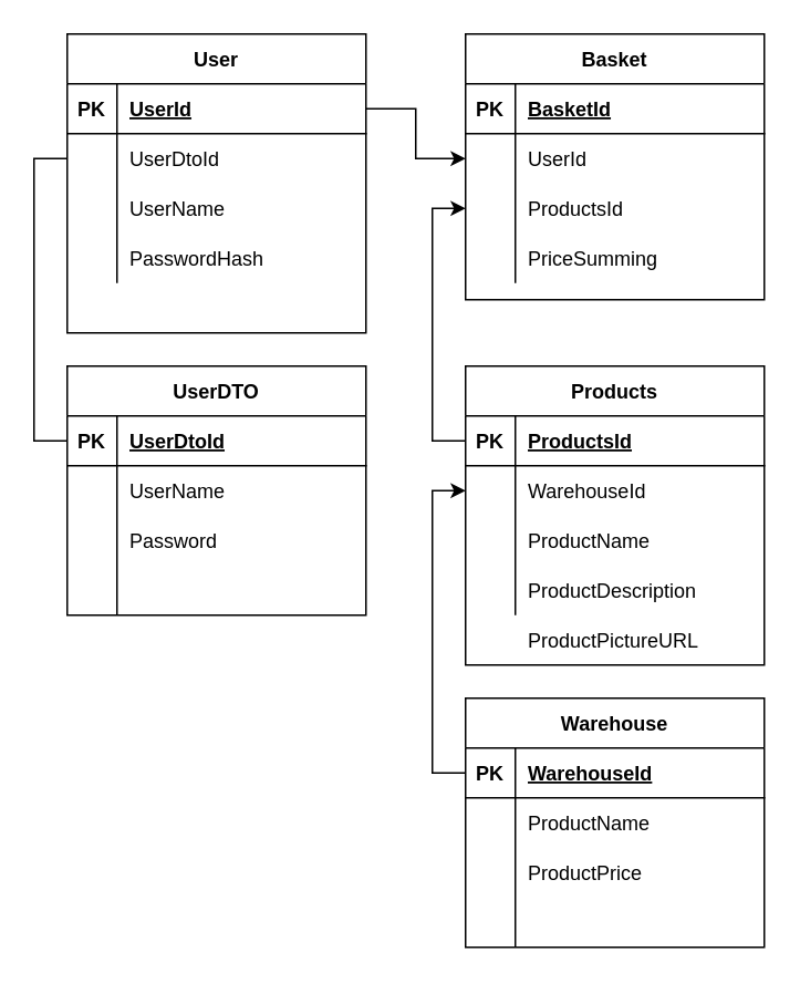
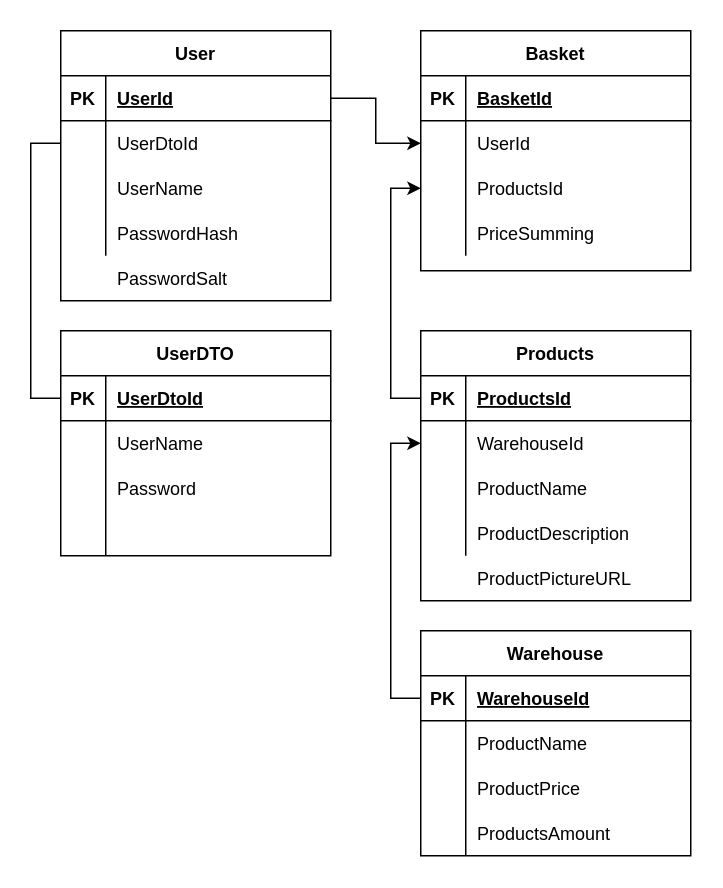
  <mxCell id="0" />
  <mxCell id="1" parent="0" />
  <mxCell id="2" value="User" style="shape=table;startSize=30;container=1;collapsible=1;childLayout=tableLayout;fixedRows=1;rowLines=0;fontStyle=1;align=center;resizeLast=1;" vertex="1" parent="1"><mxGeometry x="40" y="20" width="180" height="180" as="geometry" /></mxCell>
  <mxCell id="3" value="" style="shape=tableRow;horizontal=0;startSize=0;swimlaneHead=0;swimlaneBody=0;fillColor=none;collapsible=0;dropTarget=0;points=[[0,0.5],[1,0.5]];portConstraint=eastwest;top=0;left=0;right=0;bottom=1;" vertex="1" parent="2"><mxGeometry y="30" width="180" height="30" as="geometry" /></mxCell>
  <mxCell id="4" value="PK" style="shape=partialRectangle;connectable=0;fillColor=none;top=0;left=0;bottom=0;right=0;fontStyle=1;overflow=hidden;" vertex="1" parent="3"><mxGeometry width="30" height="30" as="geometry"><mxRectangle width="30" height="30" as="alternateBounds" /></mxGeometry></mxCell>
  <mxCell id="5" value="UserId" style="shape=partialRectangle;connectable=0;fillColor=none;top=0;left=0;bottom=0;right=0;align=left;spacingLeft=6;fontStyle=5;overflow=hidden;" vertex="1" parent="3"><mxGeometry x="30" width="150" height="30" as="geometry"><mxRectangle width="150" height="30" as="alternateBounds" /></mxGeometry></mxCell>
  <mxCell id="6" value="" style="shape=tableRow;horizontal=0;startSize=0;swimlaneHead=0;swimlaneBody=0;fillColor=none;collapsible=0;dropTarget=0;points=[[0,0.5],[1,0.5]];portConstraint=eastwest;top=0;left=0;right=0;bottom=0;" vertex="1" parent="2"><mxGeometry y="60" width="180" height="30" as="geometry" /></mxCell>
  <mxCell id="7" value="" style="shape=partialRectangle;connectable=0;fillColor=none;top=0;left=0;bottom=0;right=0;editable=1;overflow=hidden;" vertex="1" parent="6"><mxGeometry width="30" height="30" as="geometry"><mxRectangle width="30" height="30" as="alternateBounds" /></mxGeometry></mxCell>
  <mxCell id="8" value="UserDtoId" style="shape=partialRectangle;connectable=0;fillColor=none;top=0;left=0;bottom=0;right=0;align=left;spacingLeft=6;overflow=hidden;" vertex="1" parent="6"><mxGeometry x="30" width="150" height="30" as="geometry"><mxRectangle width="150" height="30" as="alternateBounds" /></mxGeometry></mxCell>
  <mxCell id="9" value="" style="shape=tableRow;horizontal=0;startSize=0;swimlaneHead=0;swimlaneBody=0;fillColor=none;collapsible=0;dropTarget=0;points=[[0,0.5],[1,0.5]];portConstraint=eastwest;top=0;left=0;right=0;bottom=0;" vertex="1" parent="2"><mxGeometry y="90" width="180" height="30" as="geometry" /></mxCell>
  <mxCell id="10" value="" style="shape=partialRectangle;connectable=0;fillColor=none;top=0;left=0;bottom=0;right=0;editable=1;overflow=hidden;" vertex="1" parent="9"><mxGeometry width="30" height="30" as="geometry"><mxRectangle width="30" height="30" as="alternateBounds" /></mxGeometry></mxCell>
  <mxCell id="11" value="UserName" style="shape=partialRectangle;connectable=0;fillColor=none;top=0;left=0;bottom=0;right=0;align=left;spacingLeft=6;overflow=hidden;" vertex="1" parent="9"><mxGeometry x="30" width="150" height="30" as="geometry"><mxRectangle width="150" height="30" as="alternateBounds" /></mxGeometry></mxCell>
  <mxCell id="12" value="" style="shape=tableRow;horizontal=0;startSize=0;swimlaneHead=0;swimlaneBody=0;fillColor=none;collapsible=0;dropTarget=0;points=[[0,0.5],[1,0.5]];portConstraint=eastwest;top=0;left=0;right=0;bottom=0;" vertex="1" parent="2"><mxGeometry y="120" width="180" height="30" as="geometry" /></mxCell>
  <mxCell id="13" value="" style="shape=partialRectangle;connectable=0;fillColor=none;top=0;left=0;bottom=0;right=0;editable=1;overflow=hidden;" vertex="1" parent="12"><mxGeometry width="30" height="30" as="geometry"><mxRectangle width="30" height="30" as="alternateBounds" /></mxGeometry></mxCell>
  <mxCell id="14" value="PasswordHash" style="shape=partialRectangle;connectable=0;fillColor=none;top=0;left=0;bottom=0;right=0;align=left;spacingLeft=6;overflow=hidden;" vertex="1" parent="12"><mxGeometry x="30" width="150" height="30" as="geometry"><mxRectangle width="150" height="30" as="alternateBounds" /></mxGeometry></mxCell>
  <mxCell id="15" value="Basket" style="shape=table;startSize=30;container=1;collapsible=1;childLayout=tableLayout;fixedRows=1;rowLines=0;fontStyle=1;align=center;resizeLast=1;" vertex="1" parent="1"><mxGeometry x="280" y="20" width="180" height="160" as="geometry" /></mxCell>
  <mxCell id="16" value="" style="shape=tableRow;horizontal=0;startSize=0;swimlaneHead=0;swimlaneBody=0;fillColor=none;collapsible=0;dropTarget=0;points=[[0,0.5],[1,0.5]];portConstraint=eastwest;top=0;left=0;right=0;bottom=1;" vertex="1" parent="15"><mxGeometry y="30" width="180" height="30" as="geometry" /></mxCell>
  <mxCell id="17" value="PK" style="shape=partialRectangle;connectable=0;fillColor=none;top=0;left=0;bottom=0;right=0;fontStyle=1;overflow=hidden;" vertex="1" parent="16"><mxGeometry width="30" height="30" as="geometry"><mxRectangle width="30" height="30" as="alternateBounds" /></mxGeometry></mxCell>
  <mxCell id="18" value="BasketId" style="shape=partialRectangle;connectable=0;fillColor=none;top=0;left=0;bottom=0;right=0;align=left;spacingLeft=6;fontStyle=5;overflow=hidden;" vertex="1" parent="16"><mxGeometry x="30" width="150" height="30" as="geometry"><mxRectangle width="150" height="30" as="alternateBounds" /></mxGeometry></mxCell>
  <mxCell id="19" value="" style="shape=tableRow;horizontal=0;startSize=0;swimlaneHead=0;swimlaneBody=0;fillColor=none;collapsible=0;dropTarget=0;points=[[0,0.5],[1,0.5]];portConstraint=eastwest;top=0;left=0;right=0;bottom=0;" vertex="1" parent="15"><mxGeometry y="60" width="180" height="30" as="geometry" /></mxCell>
  <mxCell id="20" value="" style="shape=partialRectangle;connectable=0;fillColor=none;top=0;left=0;bottom=0;right=0;editable=1;overflow=hidden;" vertex="1" parent="19"><mxGeometry width="30" height="30" as="geometry"><mxRectangle width="30" height="30" as="alternateBounds" /></mxGeometry></mxCell>
  <mxCell id="21" value="UserId" style="shape=partialRectangle;connectable=0;fillColor=none;top=0;left=0;bottom=0;right=0;align=left;spacingLeft=6;overflow=hidden;" vertex="1" parent="19"><mxGeometry x="30" width="150" height="30" as="geometry"><mxRectangle width="150" height="30" as="alternateBounds" /></mxGeometry></mxCell>
  <mxCell id="22" value="" style="shape=tableRow;horizontal=0;startSize=0;swimlaneHead=0;swimlaneBody=0;fillColor=none;collapsible=0;dropTarget=0;points=[[0,0.5],[1,0.5]];portConstraint=eastwest;top=0;left=0;right=0;bottom=0;" vertex="1" parent="15"><mxGeometry y="90" width="180" height="30" as="geometry" /></mxCell>
  <mxCell id="23" value="" style="shape=partialRectangle;connectable=0;fillColor=none;top=0;left=0;bottom=0;right=0;editable=1;overflow=hidden;" vertex="1" parent="22"><mxGeometry width="30" height="30" as="geometry"><mxRectangle width="30" height="30" as="alternateBounds" /></mxGeometry></mxCell>
  <mxCell id="24" value="ProductsId" style="shape=partialRectangle;connectable=0;fillColor=none;top=0;left=0;bottom=0;right=0;align=left;spacingLeft=6;overflow=hidden;" vertex="1" parent="22"><mxGeometry x="30" width="150" height="30" as="geometry"><mxRectangle width="150" height="30" as="alternateBounds" /></mxGeometry></mxCell>
  <mxCell id="25" value="" style="shape=tableRow;horizontal=0;startSize=0;swimlaneHead=0;swimlaneBody=0;fillColor=none;collapsible=0;dropTarget=0;points=[[0,0.5],[1,0.5]];portConstraint=eastwest;top=0;left=0;right=0;bottom=0;" vertex="1" parent="15"><mxGeometry y="120" width="180" height="30" as="geometry" /></mxCell>
  <mxCell id="26" value="" style="shape=partialRectangle;connectable=0;fillColor=none;top=0;left=0;bottom=0;right=0;editable=1;overflow=hidden;" vertex="1" parent="25"><mxGeometry width="30" height="30" as="geometry"><mxRectangle width="30" height="30" as="alternateBounds" /></mxGeometry></mxCell>
  <mxCell id="27" value="PriceSumming" style="shape=partialRectangle;connectable=0;fillColor=none;top=0;left=0;bottom=0;right=0;align=left;spacingLeft=6;overflow=hidden;" vertex="1" parent="25"><mxGeometry x="30" width="150" height="30" as="geometry"><mxRectangle width="150" height="30" as="alternateBounds" /></mxGeometry></mxCell>
  <mxCell id="28" value="Products" style="shape=table;startSize=30;container=1;collapsible=1;childLayout=tableLayout;fixedRows=1;rowLines=0;fontStyle=1;align=center;resizeLast=1;" vertex="1" parent="1"><mxGeometry x="280" y="220" width="180" height="180" as="geometry" /></mxCell>
  <mxCell id="29" value="" style="shape=tableRow;horizontal=0;startSize=0;swimlaneHead=0;swimlaneBody=0;fillColor=none;collapsible=0;dropTarget=0;points=[[0,0.5],[1,0.5]];portConstraint=eastwest;top=0;left=0;right=0;bottom=1;" vertex="1" parent="28"><mxGeometry y="30" width="180" height="30" as="geometry" /></mxCell>
  <mxCell id="30" value="PK" style="shape=partialRectangle;connectable=0;fillColor=none;top=0;left=0;bottom=0;right=0;fontStyle=1;overflow=hidden;" vertex="1" parent="29"><mxGeometry width="30" height="30" as="geometry"><mxRectangle width="30" height="30" as="alternateBounds" /></mxGeometry></mxCell>
  <mxCell id="31" value="ProductsId" style="shape=partialRectangle;connectable=0;fillColor=none;top=0;left=0;bottom=0;right=0;align=left;spacingLeft=6;fontStyle=5;overflow=hidden;" vertex="1" parent="29"><mxGeometry x="30" width="150" height="30" as="geometry"><mxRectangle width="150" height="30" as="alternateBounds" /></mxGeometry></mxCell>
  <mxCell id="32" value="" style="shape=tableRow;horizontal=0;startSize=0;swimlaneHead=0;swimlaneBody=0;fillColor=none;collapsible=0;dropTarget=0;points=[[0,0.5],[1,0.5]];portConstraint=eastwest;top=0;left=0;right=0;bottom=0;" vertex="1" parent="28"><mxGeometry y="60" width="180" height="30" as="geometry" /></mxCell>
  <mxCell id="33" value="" style="shape=partialRectangle;connectable=0;fillColor=none;top=0;left=0;bottom=0;right=0;editable=1;overflow=hidden;" vertex="1" parent="32"><mxGeometry width="30" height="30" as="geometry"><mxRectangle width="30" height="30" as="alternateBounds" /></mxGeometry></mxCell>
  <mxCell id="34" value="WarehouseId" style="shape=partialRectangle;connectable=0;fillColor=none;top=0;left=0;bottom=0;right=0;align=left;spacingLeft=6;overflow=hidden;" vertex="1" parent="32"><mxGeometry x="30" width="150" height="30" as="geometry"><mxRectangle width="150" height="30" as="alternateBounds" /></mxGeometry></mxCell>
  <mxCell id="35" value="" style="shape=tableRow;horizontal=0;startSize=0;swimlaneHead=0;swimlaneBody=0;fillColor=none;collapsible=0;dropTarget=0;points=[[0,0.5],[1,0.5]];portConstraint=eastwest;top=0;left=0;right=0;bottom=0;" vertex="1" parent="28"><mxGeometry y="90" width="180" height="30" as="geometry" /></mxCell>
  <mxCell id="36" value="" style="shape=partialRectangle;connectable=0;fillColor=none;top=0;left=0;bottom=0;right=0;editable=1;overflow=hidden;" vertex="1" parent="35"><mxGeometry width="30" height="30" as="geometry"><mxRectangle width="30" height="30" as="alternateBounds" /></mxGeometry></mxCell>
  <mxCell id="37" value="ProductName" style="shape=partialRectangle;connectable=0;fillColor=none;top=0;left=0;bottom=0;right=0;align=left;spacingLeft=6;overflow=hidden;" vertex="1" parent="35"><mxGeometry x="30" width="150" height="30" as="geometry"><mxRectangle width="150" height="30" as="alternateBounds" /></mxGeometry></mxCell>
  <mxCell id="38" value="" style="shape=tableRow;horizontal=0;startSize=0;swimlaneHead=0;swimlaneBody=0;fillColor=none;collapsible=0;dropTarget=0;points=[[0,0.5],[1,0.5]];portConstraint=eastwest;top=0;left=0;right=0;bottom=0;" vertex="1" parent="28"><mxGeometry y="120" width="180" height="30" as="geometry" /></mxCell>
  <mxCell id="39" value="" style="shape=partialRectangle;connectable=0;fillColor=none;top=0;left=0;bottom=0;right=0;editable=1;overflow=hidden;" vertex="1" parent="38"><mxGeometry width="30" height="30" as="geometry"><mxRectangle width="30" height="30" as="alternateBounds" /></mxGeometry></mxCell>
  <mxCell id="40" value="ProductDescription" style="shape=partialRectangle;connectable=0;fillColor=none;top=0;left=0;bottom=0;right=0;align=left;spacingLeft=6;overflow=hidden;" vertex="1" parent="38"><mxGeometry x="30" width="150" height="30" as="geometry"><mxRectangle width="150" height="30" as="alternateBounds" /></mxGeometry></mxCell>
  <mxCell id="41" value="Warehouse" style="shape=table;startSize=30;container=1;collapsible=1;childLayout=tableLayout;fixedRows=1;rowLines=0;fontStyle=1;align=center;resizeLast=1;" vertex="1" parent="1"><mxGeometry x="280" y="420" width="180" height="150" as="geometry" /></mxCell>
  <mxCell id="42" value="" style="shape=tableRow;horizontal=0;startSize=0;swimlaneHead=0;swimlaneBody=0;fillColor=none;collapsible=0;dropTarget=0;points=[[0,0.5],[1,0.5]];portConstraint=eastwest;top=0;left=0;right=0;bottom=1;" vertex="1" parent="41"><mxGeometry y="30" width="180" height="30" as="geometry" /></mxCell>
  <mxCell id="43" value="PK" style="shape=partialRectangle;connectable=0;fillColor=none;top=0;left=0;bottom=0;right=0;fontStyle=1;overflow=hidden;" vertex="1" parent="42"><mxGeometry width="30" height="30" as="geometry"><mxRectangle width="30" height="30" as="alternateBounds" /></mxGeometry></mxCell>
  <mxCell id="44" value="WarehouseId" style="shape=partialRectangle;connectable=0;fillColor=none;top=0;left=0;bottom=0;right=0;align=left;spacingLeft=6;fontStyle=5;overflow=hidden;" vertex="1" parent="42"><mxGeometry x="30" width="150" height="30" as="geometry"><mxRectangle width="150" height="30" as="alternateBounds" /></mxGeometry></mxCell>
  <mxCell id="45" value="" style="shape=tableRow;horizontal=0;startSize=0;swimlaneHead=0;swimlaneBody=0;fillColor=none;collapsible=0;dropTarget=0;points=[[0,0.5],[1,0.5]];portConstraint=eastwest;top=0;left=0;right=0;bottom=0;" vertex="1" parent="41"><mxGeometry y="60" width="180" height="30" as="geometry" /></mxCell>
  <mxCell id="46" value="" style="shape=partialRectangle;connectable=0;fillColor=none;top=0;left=0;bottom=0;right=0;editable=1;overflow=hidden;" vertex="1" parent="45"><mxGeometry width="30" height="30" as="geometry"><mxRectangle width="30" height="30" as="alternateBounds" /></mxGeometry></mxCell>
  <mxCell id="47" value="ProductName" style="shape=partialRectangle;connectable=0;fillColor=none;top=0;left=0;bottom=0;right=0;align=left;spacingLeft=6;overflow=hidden;" vertex="1" parent="45"><mxGeometry x="30" width="150" height="30" as="geometry"><mxRectangle width="150" height="30" as="alternateBounds" /></mxGeometry></mxCell>
  <mxCell id="48" value="" style="shape=tableRow;horizontal=0;startSize=0;swimlaneHead=0;swimlaneBody=0;fillColor=none;collapsible=0;dropTarget=0;points=[[0,0.5],[1,0.5]];portConstraint=eastwest;top=0;left=0;right=0;bottom=0;" vertex="1" parent="41"><mxGeometry y="90" width="180" height="30" as="geometry" /></mxCell>
  <mxCell id="49" value="" style="shape=partialRectangle;connectable=0;fillColor=none;top=0;left=0;bottom=0;right=0;editable=1;overflow=hidden;" vertex="1" parent="48"><mxGeometry width="30" height="30" as="geometry"><mxRectangle width="30" height="30" as="alternateBounds" /></mxGeometry></mxCell>
  <mxCell id="50" value="ProductPrice" style="shape=partialRectangle;connectable=0;fillColor=none;top=0;left=0;bottom=0;right=0;align=left;spacingLeft=6;overflow=hidden;" vertex="1" parent="48"><mxGeometry x="30" width="150" height="30" as="geometry"><mxRectangle width="150" height="30" as="alternateBounds" /></mxGeometry></mxCell>
  <mxCell id="51" value="" style="shape=tableRow;horizontal=0;startSize=0;swimlaneHead=0;swimlaneBody=0;fillColor=none;collapsible=0;dropTarget=0;points=[[0,0.5],[1,0.5]];portConstraint=eastwest;top=0;left=0;right=0;bottom=0;" vertex="1" parent="41"><mxGeometry y="120" width="180" height="30" as="geometry" /></mxCell>
  <mxCell id="52" value="" style="shape=partialRectangle;connectable=0;fillColor=none;top=0;left=0;bottom=0;right=0;editable=1;overflow=hidden;" vertex="1" parent="51"><mxGeometry width="30" height="30" as="geometry"><mxRectangle width="30" height="30" as="alternateBounds" /></mxGeometry></mxCell>
  <mxCell id="53" value="" style="shape=partialRectangle;connectable=0;fillColor=none;top=0;left=0;bottom=0;right=0;align=left;spacingLeft=6;overflow=hidden;" vertex="1" parent="51"><mxGeometry x="30" width="150" height="30" as="geometry"><mxRectangle width="150" height="30" as="alternateBounds" /></mxGeometry></mxCell>
  <mxCell id="54" value="UserDTO" style="shape=table;startSize=30;container=1;collapsible=1;childLayout=tableLayout;fixedRows=1;rowLines=0;fontStyle=1;align=center;resizeLast=1;" vertex="1" parent="1"><mxGeometry x="40" y="220" width="180" height="150" as="geometry" /></mxCell>
  <mxCell id="55" value="" style="shape=tableRow;horizontal=0;startSize=0;swimlaneHead=0;swimlaneBody=0;fillColor=none;collapsible=0;dropTarget=0;points=[[0,0.5],[1,0.5]];portConstraint=eastwest;top=0;left=0;right=0;bottom=1;" vertex="1" parent="54"><mxGeometry y="30" width="180" height="30" as="geometry" /></mxCell>
  <mxCell id="56" value="PK" style="shape=partialRectangle;connectable=0;fillColor=none;top=0;left=0;bottom=0;right=0;fontStyle=1;overflow=hidden;" vertex="1" parent="55"><mxGeometry width="30" height="30" as="geometry"><mxRectangle width="30" height="30" as="alternateBounds" /></mxGeometry></mxCell>
  <mxCell id="57" value="UserDtoId" style="shape=partialRectangle;connectable=0;fillColor=none;top=0;left=0;bottom=0;right=0;align=left;spacingLeft=6;fontStyle=5;overflow=hidden;" vertex="1" parent="55"><mxGeometry x="30" width="150" height="30" as="geometry"><mxRectangle width="150" height="30" as="alternateBounds" /></mxGeometry></mxCell>
  <mxCell id="58" value="" style="shape=tableRow;horizontal=0;startSize=0;swimlaneHead=0;swimlaneBody=0;fillColor=none;collapsible=0;dropTarget=0;points=[[0,0.5],[1,0.5]];portConstraint=eastwest;top=0;left=0;right=0;bottom=0;" vertex="1" parent="54"><mxGeometry y="60" width="180" height="30" as="geometry" /></mxCell>
  <mxCell id="59" value="" style="shape=partialRectangle;connectable=0;fillColor=none;top=0;left=0;bottom=0;right=0;editable=1;overflow=hidden;" vertex="1" parent="58"><mxGeometry width="30" height="30" as="geometry"><mxRectangle width="30" height="30" as="alternateBounds" /></mxGeometry></mxCell>
  <mxCell id="60" value="UserName" style="shape=partialRectangle;connectable=0;fillColor=none;top=0;left=0;bottom=0;right=0;align=left;spacingLeft=6;overflow=hidden;" vertex="1" parent="58"><mxGeometry x="30" width="150" height="30" as="geometry"><mxRectangle width="150" height="30" as="alternateBounds" /></mxGeometry></mxCell>
  <mxCell id="61" value="" style="shape=tableRow;horizontal=0;startSize=0;swimlaneHead=0;swimlaneBody=0;fillColor=none;collapsible=0;dropTarget=0;points=[[0,0.5],[1,0.5]];portConstraint=eastwest;top=0;left=0;right=0;bottom=0;" vertex="1" parent="54"><mxGeometry y="90" width="180" height="30" as="geometry" /></mxCell>
  <mxCell id="62" value="" style="shape=partialRectangle;connectable=0;fillColor=none;top=0;left=0;bottom=0;right=0;editable=1;overflow=hidden;" vertex="1" parent="61"><mxGeometry width="30" height="30" as="geometry"><mxRectangle width="30" height="30" as="alternateBounds" /></mxGeometry></mxCell>
  <mxCell id="63" value="Password" style="shape=partialRectangle;connectable=0;fillColor=none;top=0;left=0;bottom=0;right=0;align=left;spacingLeft=6;overflow=hidden;" vertex="1" parent="61"><mxGeometry x="30" width="150" height="30" as="geometry"><mxRectangle width="150" height="30" as="alternateBounds" /></mxGeometry></mxCell>
  <mxCell id="64" value="" style="shape=tableRow;horizontal=0;startSize=0;swimlaneHead=0;swimlaneBody=0;fillColor=none;collapsible=0;dropTarget=0;points=[[0,0.5],[1,0.5]];portConstraint=eastwest;top=0;left=0;right=0;bottom=0;" vertex="1" parent="54"><mxGeometry y="120" width="180" height="30" as="geometry" /></mxCell>
  <mxCell id="65" value="" style="shape=partialRectangle;connectable=0;fillColor=none;top=0;left=0;bottom=0;right=0;editable=1;overflow=hidden;" vertex="1" parent="64"><mxGeometry width="30" height="30" as="geometry"><mxRectangle width="30" height="30" as="alternateBounds" /></mxGeometry></mxCell>
  <mxCell id="66" value="" style="shape=partialRectangle;connectable=0;fillColor=none;top=0;left=0;bottom=0;right=0;align=left;spacingLeft=6;overflow=hidden;" vertex="1" parent="64"><mxGeometry x="30" width="150" height="30" as="geometry"><mxRectangle width="150" height="30" as="alternateBounds" /></mxGeometry></mxCell>
  <mxCell id="67" style="edgeStyle=orthogonalEdgeStyle;rounded=0;orthogonalLoop=1;jettySize=auto;html=1;entryX=0;entryY=0.5;entryDx=0;entryDy=0;" edge="1" parent="1" source="3" target="19"><mxGeometry relative="1" as="geometry" /></mxCell>
  <mxCell id="68" style="edgeStyle=orthogonalEdgeStyle;rounded=0;orthogonalLoop=1;jettySize=auto;html=1;entryX=0;entryY=0.5;entryDx=0;entryDy=0;" edge="1" parent="1" source="29" target="22"><mxGeometry relative="1" as="geometry" /></mxCell>
  <mxCell id="69" style="edgeStyle=orthogonalEdgeStyle;rounded=0;orthogonalLoop=1;jettySize=auto;html=1;entryX=0;entryY=0.5;entryDx=0;entryDy=0;" edge="1" parent="1" source="42" target="32"><mxGeometry relative="1" as="geometry" /></mxCell>
  <mxCell id="70" value="" style="endArrow=none;html=1;rounded=0;exitX=0;exitY=0.5;exitDx=0;exitDy=0;entryX=0;entryY=0.5;entryDx=0;entryDy=0;" edge="1" parent="1" source="55" target="6"><mxGeometry width="50" height="50" relative="1" as="geometry"><mxPoint x="310" y="290" as="sourcePoint" /><mxPoint x="360" y="240" as="targetPoint" /><Array as="points"><mxPoint x="20" y="265" /><mxPoint x="20" y="180" /><mxPoint x="20" y="95" /></Array></mxGeometry></mxCell>
+ <mxCell id="71" value="PasswordSalt" style="shape=partialRectangle;connectable=0;fillColor=none;top=0;left=0;bottom=0;right=0;align=left;spacingLeft=6;overflow=hidden;" vertex="1" parent="1"><mxGeometry x="70" y="170" width="150" height="30" as="geometry"><mxRectangle width="150" height="30" as="alternateBounds" /></mxGeometry></mxCell>
  <mxCell id="72" value="" style="shape=tableRow;horizontal=0;startSize=0;swimlaneHead=0;swimlaneBody=0;fillColor=none;collapsible=0;dropTarget=0;points=[[0,0.5],[1,0.5]];portConstraint=eastwest;top=0;left=0;right=0;bottom=0;" vertex="1" parent="1"><mxGeometry x="280" y="370" width="180" height="30" as="geometry" /></mxCell>
  <mxCell id="73" value="" style="shape=partialRectangle;connectable=0;fillColor=none;top=0;left=0;bottom=0;right=0;editable=1;overflow=hidden;" vertex="1" parent="72"><mxGeometry width="30" height="30" as="geometry"><mxRectangle width="30" height="30" as="alternateBounds" /></mxGeometry></mxCell>
  <mxCell id="74" value="ProductPictureURL" style="shape=partialRectangle;connectable=0;fillColor=none;top=0;left=0;bottom=0;right=0;align=left;spacingLeft=6;overflow=hidden;" vertex="1" parent="72"><mxGeometry x="30" width="150" height="30" as="geometry"><mxRectangle width="150" height="30" as="alternateBounds" /></mxGeometry></mxCell>
+ <mxCell id="75" value="ProductsAmount" style="shape=partialRectangle;connectable=0;fillColor=none;top=0;left=0;bottom=0;right=0;align=left;spacingLeft=6;overflow=hidden;" vertex="1" parent="1"><mxGeometry x="310" y="540" width="150" height="30" as="geometry"><mxRectangle width="150" height="30" as="alternateBounds" /></mxGeometry></mxCell>
